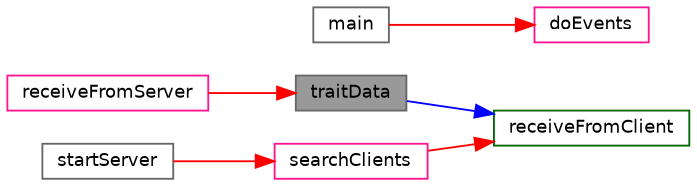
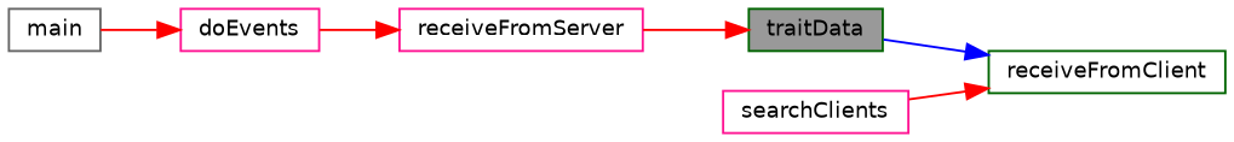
  digraph {
    rankdir=RL
    node [color=deeppink fillcolor=white fontname=Helvetica fontsize=10 shape=box style=filled]
    edge [color=red dir=back fontname=Helvetica fontsize=10 labelfontname=Helvetica labelfontsize=10 style=solid]
-   n1 [color=gray40 fillcolor=grey60 fontcolor=black height=0.2 label=traitData width=0.4]
+   n1 [color=darkgreen fillcolor=grey60 fontcolor=black height=0.2 label=traitData width=0.4]
    n2 [height=0.2 label=receiveFromServer width=0.4]
    n3 [color=darkgreen height=0.2 label=receiveFromClient width=0.4]
    n4 [height=0.2 label=searchClients width=0.4]
    n5 [height=0.2 label=doEvents width=0.4]
-   n6 [color=gray40 height=0.2 label=startServer width=0.4]
    n7 [color=gray40 height=0.2 label=main width=0.4]
    n1 -> n2
+   n2 -> n5
    n3 -> n1 [color=blue]
    n3 -> n4
-   n4 -> n6
    n5 -> n7
  }
